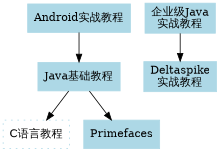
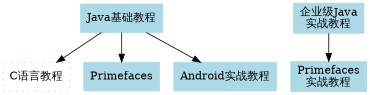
  digraph {
    rankdir=TB
    node [color=lightblue shape=box style=filled]
    n1 [label="C语言教程" style=dotted]
    n2 [label="Java基础教程"]
    n3 [label=Primefaces]
    n4 [label="Android实战教程"]
    n5 [label="企业级Java\n实战教程"]
-   n6 [label="Deltaspike\n实战教程"]
+   n6 [label="Primefaces\n实战教程"]
    n2 -> n1
    n2 -> n3
-   n4 -> n2
+   n2 -> n4
    n5 -> n6
  }
